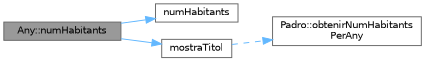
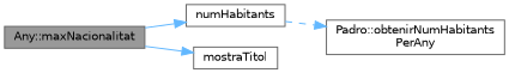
  digraph {
    rankdir=LR
    node [color=grey40 fillcolor=white fontname=Helvetica fontsize=10 shape=box style=filled]
    edge [color=steelblue1 fontname=Helvetica fontsize=10 labelfontname=Helvetica labelfontsize=10 style=solid]
-   n1 [color=gray40 fillcolor=grey60 fontcolor=black height=0.2 label="Any::numHabitants" width=0.4]
+   n1 [color=gray40 fillcolor=grey60 fontcolor=black height=0.2 label="Any::maxNacionalitat" width=0.4]
    n2 [height=0.2 label=numHabitants width=0.4]
    n3 [height=0.2 label=mostraTitol width=0.4]
    n4 [height=0.2 label="Padro::obtenirNumHabitants\lPerAny" width=0.4]
    n1 -> n2
    n1 -> n3
-   n3 -> n4 [style=dashed]
+   n2 -> n4 [style=dashed]
  }
